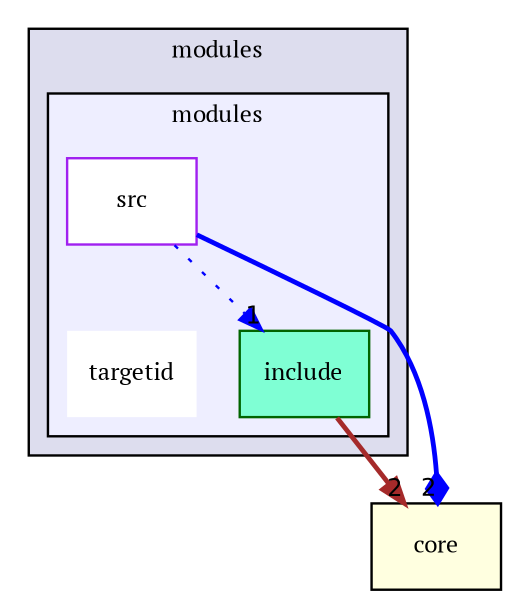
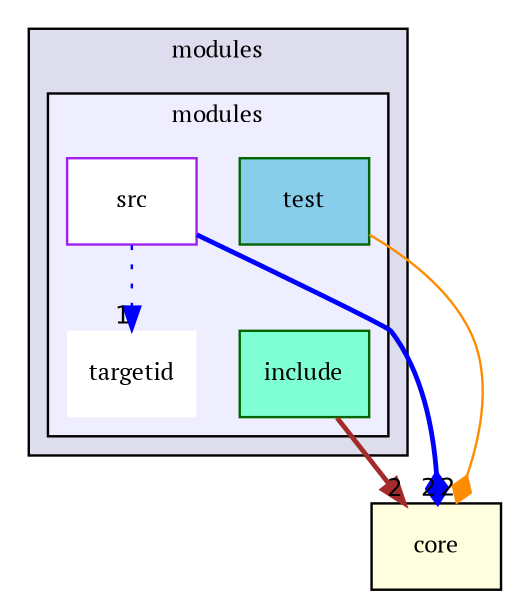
  digraph {
    compound=true
    fontname="PT Serif"
    node [color=purple fillcolor=white fontname="PT Serif" fontsize=10 shape=box style=filled]
    edge [arrowhead=normal color=blue fontname="PT Serif" headlabel=2 labeldistance=1.5 labelfontname=Helvetica labelfontsize=10 style=bold]
    n1 [label=targetid shape=plaintext]
    n2 [color=darkgreen fillcolor=aquamarine label=include]
    n3 [label=src]
+   n4 [color=darkgreen fillcolor=skyblue label=test]
    n5 [color=black fillcolor=lightyellow label=core]
    subgraph cluster_1 {
      bgcolor="#ddddee"
      fontsize=10
      label=modules
      pencolor=black
      subgraph cluster_2 {
        bgcolor="#eeeeff"
        fontsize=10
        label=modules
        pencolor=black
        n1
        n2
        n3
+       n4
      }
    }
    n2 -> n5 [color=brown]
-   n3 -> n2 [headlabel=1 style=dotted]
+   n3 -> n1 [headlabel=1 style=dotted]
    n3 -> n5 [arrowhead=diamond]
+   n4 -> n5 [arrowhead=diamond color=darkorange style=solid]
  }
